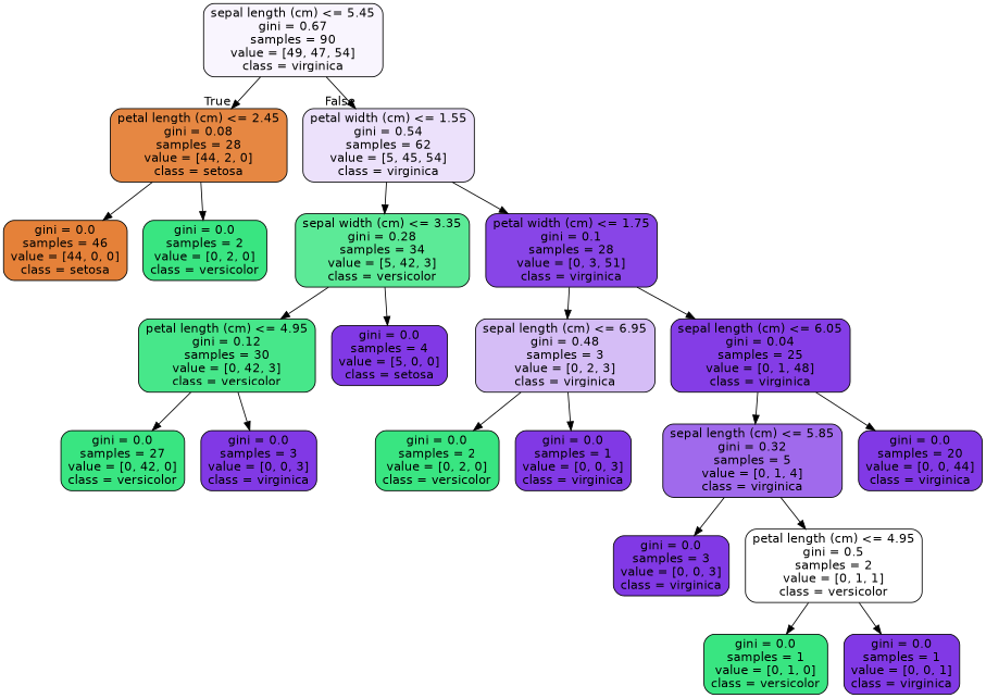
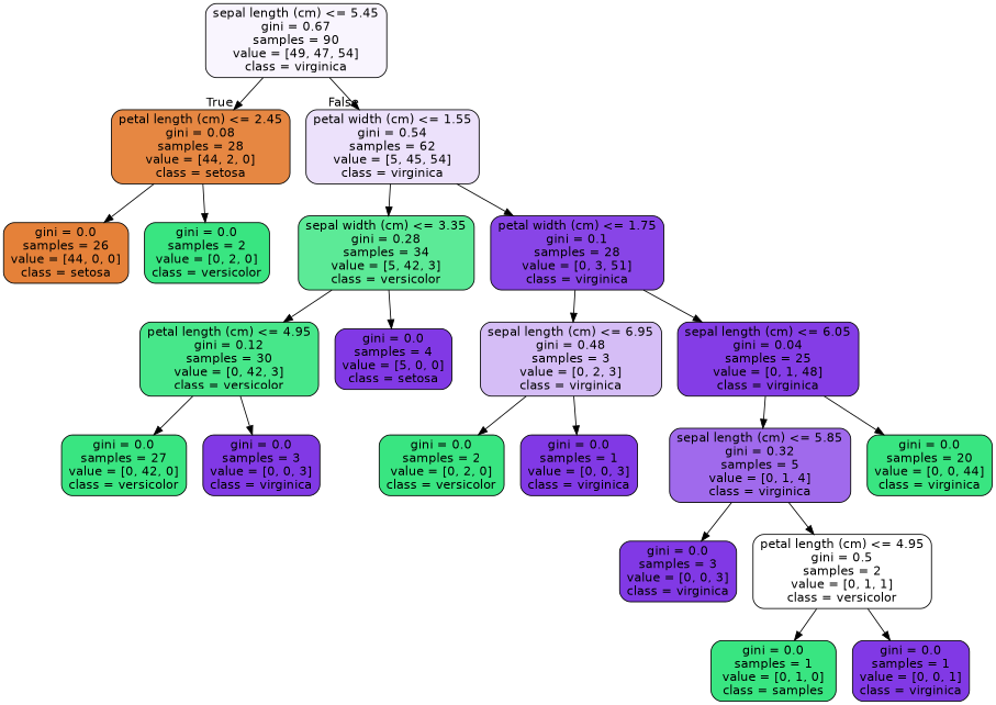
  digraph {
    node [color=black fillcolor="#8139e5" fontname=helvetica shape=box style="filled, rounded"]
    edge [fontname=helvetica]
    n1 [fillcolor="#f9f5fe" label="sepal length (cm) <= 5.45\ngini = 0.67\nsamples = 90\nvalue = [49, 47, 54]\nclass = virginica"]
    n2 [fillcolor="#e68742" label="petal length (cm) <= 2.45\ngini = 0.08\nsamples = 28\nvalue = [44, 2, 0]\nclass = setosa"]
    n3 [fillcolor="#ece1fb" label="petal width (cm) <= 1.55\ngini = 0.54\nsamples = 62\nvalue = [5, 45, 54]\nclass = virginica"]
-   n4 [fillcolor="#e58139" label="gini = 0.0\nsamples = 46\nvalue = [44, 0, 0]\nclass = setosa"]
+   n4 [fillcolor="#e58139" label="gini = 0.0\nsamples = 26\nvalue = [44, 0, 0]\nclass = setosa"]
    n5 [fillcolor="#39e581" label="gini = 0.0\nsamples = 2\nvalue = [0, 2, 0]\nclass = versicolor"]
    n6 [fillcolor="#5cea97" label="sepal width (cm) <= 3.35\ngini = 0.28\nsamples = 34\nvalue = [5, 42, 3]\nclass = versicolor"]
    n7 [fillcolor="#8845e7" label="petal width (cm) <= 1.75\ngini = 0.1\nsamples = 28\nvalue = [0, 3, 51]\nclass = virginica"]
    n8 [fillcolor="#47e78a" label="petal length (cm) <= 4.95\ngini = 0.12\nsamples = 30\nvalue = [0, 42, 3]\nclass = versicolor"]
    n9 [label="gini = 0.0\nsamples = 4\nvalue = [5, 0, 0]\nclass = setosa"]
    n10 [fillcolor="#d5bdf6" label="sepal length (cm) <= 6.95\ngini = 0.48\nsamples = 3\nvalue = [0, 2, 3]\nclass = virginica"]
    n11 [fillcolor="#843de6" label="sepal length (cm) <= 6.05\ngini = 0.04\nsamples = 25\nvalue = [0, 1, 48]\nclass = virginica"]
    n12 [fillcolor="#39e581" label="gini = 0.0\nsamples = 27\nvalue = [0, 42, 0]\nclass = versicolor"]
    n13 [label="gini = 0.0\nsamples = 3\nvalue = [0, 0, 3]\nclass = virginica"]
    n14 [fillcolor="#39e581" label="gini = 0.0\nsamples = 2\nvalue = [0, 2, 0]\nclass = versicolor"]
    n15 [label="gini = 0.0\nsamples = 1\nvalue = [0, 0, 3]\nclass = virginica"]
    n16 [fillcolor="#a06aec" label="sepal length (cm) <= 5.85\ngini = 0.32\nsamples = 5\nvalue = [0, 1, 4]\nclass = virginica"]
-   n17 [label="gini = 0.0\nsamples = 20\nvalue = [0, 0, 44]\nclass = virginica"]
+   n17 [fillcolor="#39e581" label="gini = 0.0\nsamples = 20\nvalue = [0, 0, 44]\nclass = virginica"]
    n18 [label="gini = 0.0\nsamples = 3\nvalue = [0, 0, 3]\nclass = virginica"]
    n19 [fillcolor="#ffffff" label="petal length (cm) <= 4.95\ngini = 0.5\nsamples = 2\nvalue = [0, 1, 1]\nclass = versicolor"]
-   n20 [fillcolor="#39e581" label="gini = 0.0\nsamples = 1\nvalue = [0, 1, 0]\nclass = versicolor"]
+   n20 [fillcolor="#39e581" label="gini = 0.0\nsamples = 1\nvalue = [0, 1, 0]\nclass = samples"]
    n21 [label="gini = 0.0\nsamples = 1\nvalue = [0, 0, 1]\nclass = virginica"]
    n1 -> n2 [headlabel=True labelangle=45 labeldistance=2.5]
    n1 -> n3 [headlabel=False labelangle=-45 labeldistance=2.5]
    n2 -> n4
    n2 -> n5
    n3 -> n6
    n3 -> n7
    n6 -> n8
    n6 -> n9
    n7 -> n10
    n7 -> n11
    n8 -> n12
    n8 -> n13
    n10 -> n14
    n10 -> n15
    n11 -> n16
    n11 -> n17
    n16 -> n18
    n16 -> n19
    n19 -> n20
    n19 -> n21
  }
